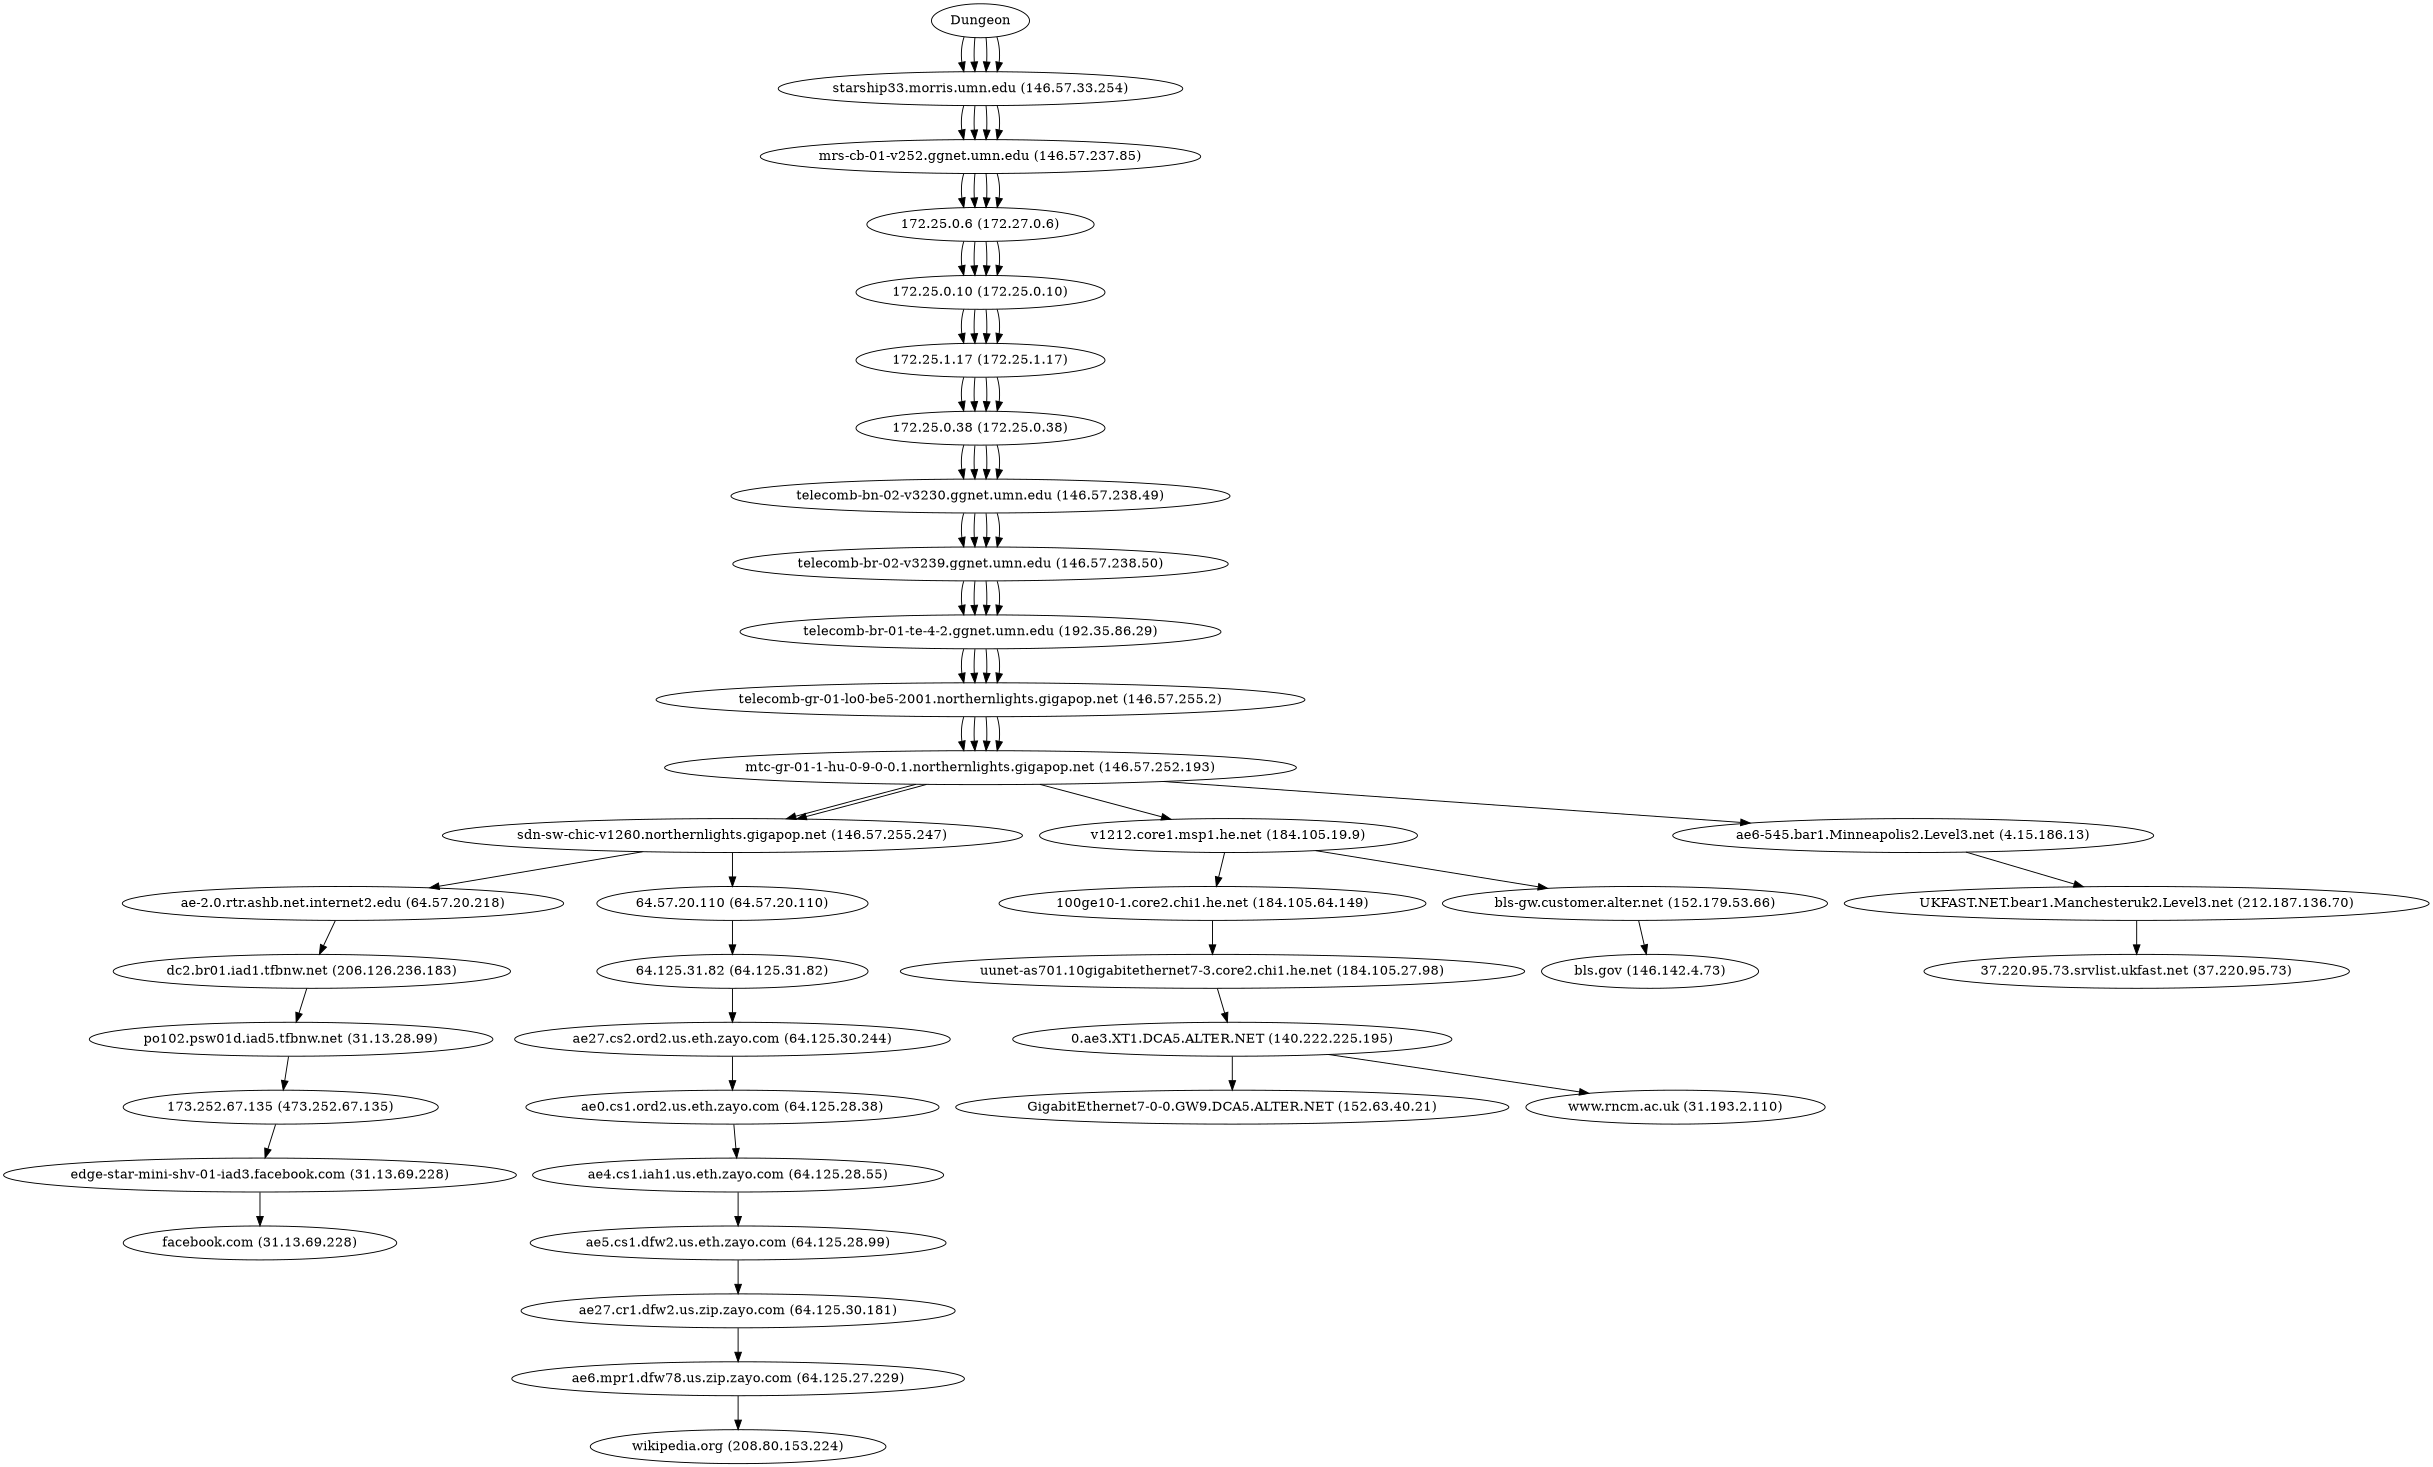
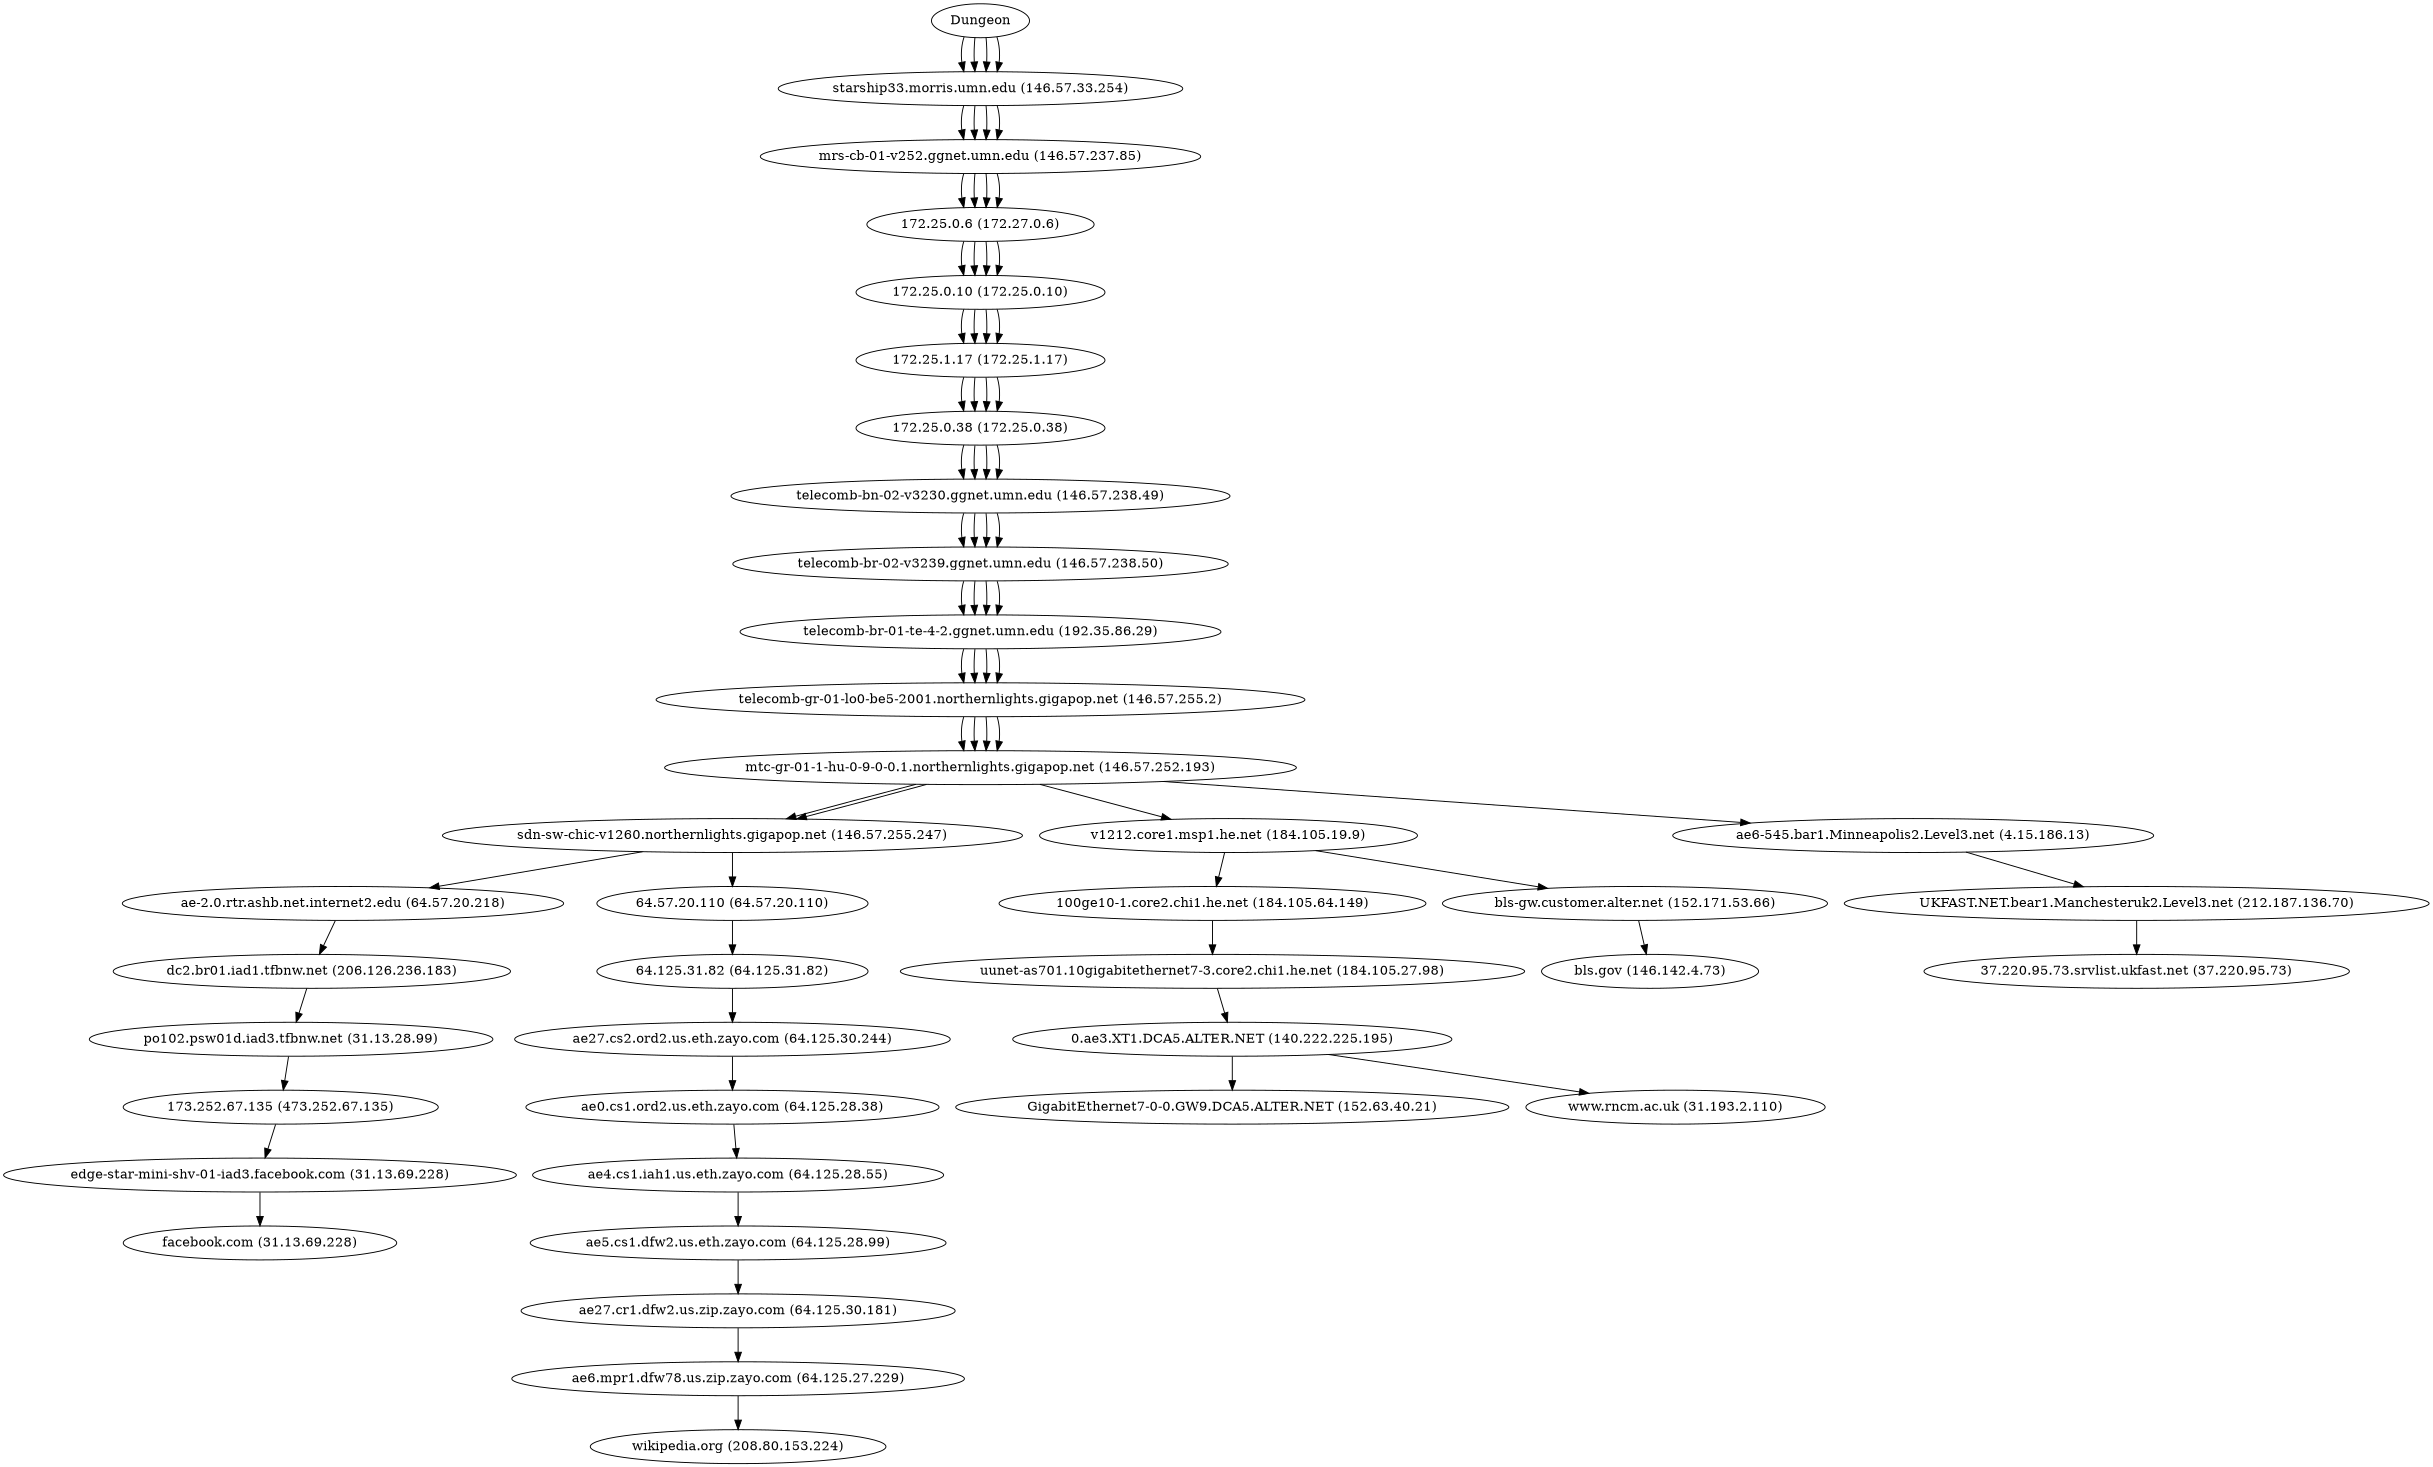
  digraph {
    Dungeon
    "starship33.morris.umn.edu (146.57.33.254)"
    "mrs-cb-01-v252.ggnet.umn.edu (146.57.237.85)"
    n4 [label="172.25.0.6 (172.27.0.6)"]
    "172.25.0.10 (172.25.0.10)"
    "172.25.1.17 (172.25.1.17)"
    "172.25.0.38 (172.25.0.38)"
    "telecomb-bn-02-v3230.ggnet.umn.edu (146.57.238.49)"
    "telecomb-br-02-v3239.ggnet.umn.edu (146.57.238.50)"
    "telecomb-br-01-te-4-2.ggnet.umn.edu (192.35.86.29)"
    "telecomb-gr-01-lo0-be5-2001.northernlights.gigapop.net (146.57.255.2)"
    "mtc-gr-01-1-hu-0-9-0-0.1.northernlights.gigapop.net (146.57.252.193)"
    "sdn-sw-chic-v1260.northernlights.gigapop.net (146.57.255.247)"
    "v1212.core1.msp1.he.net (184.105.19.9)"
    "ae6-545.bar1.Minneapolis2.Level3.net (4.15.186.13)"
    "ae-2.0.rtr.ashb.net.internet2.edu (64.57.20.218)"
    "64.57.20.110 (64.57.20.110)"
    "100ge10-1.core2.chi1.he.net (184.105.64.149)"
-   "bls-gw.customer.alter.net (152.179.53.66)"
+   "bls-gw.customer.alter.net (152.179.53.66)" [label="bls-gw.customer.alter.net (152.171.53.66)"]
    "UKFAST.NET.bear1.Manchesteruk2.Level3.net (212.187.136.70)"
    "dc2.br01.iad1.tfbnw.net (206.126.236.183)"
    "64.125.31.82 (64.125.31.82)"
-   "po102.psw01d.iad3.tfbnw.net (31.13.28.99)" [label="po102.psw01d.iad5.tfbnw.net (31.13.28.99)"]
+   "po102.psw01d.iad3.tfbnw.net (31.13.28.99)"
    n24 [label="173.252.67.135 (473.252.67.135)"]
    "edge-star-mini-shv-01-iad3.facebook.com (31.13.69.228)"
    "facebook.com (31.13.69.228)"
    "uunet-as701.10gigabitethernet7-3.core2.chi1.he.net (184.105.27.98)"
    "0.ae3.XT1.DCA5.ALTER.NET (140.222.225.195)"
    "GigabitEthernet7-0-0.GW9.DCA5.ALTER.NET (152.63.40.21)"
    "www.rncm.ac.uk (31.193.2.110)"
    "bls.gov (146.142.4.73)"
    "ae27.cs2.ord2.us.eth.zayo.com (64.125.30.244)"
    "ae0.cs1.ord2.us.eth.zayo.com (64.125.28.38)"
    "ae4.cs1.iah1.us.eth.zayo.com (64.125.28.55)"
    "ae5.cs1.dfw2.us.eth.zayo.com (64.125.28.99)"
    "ae27.cr1.dfw2.us.zip.zayo.com (64.125.30.181)"
    "ae6.mpr1.dfw78.us.zip.zayo.com (64.125.27.229)"
    "wikipedia.org (208.80.153.224)"
    "37.220.95.73.srvlist.ukfast.net (37.220.95.73)"
    Dungeon -> "starship33.morris.umn.edu (146.57.33.254)"
    Dungeon -> "starship33.morris.umn.edu (146.57.33.254)"
    Dungeon -> "starship33.morris.umn.edu (146.57.33.254)"
    Dungeon -> "starship33.morris.umn.edu (146.57.33.254)"
    "starship33.morris.umn.edu (146.57.33.254)" -> "mrs-cb-01-v252.ggnet.umn.edu (146.57.237.85)"
    "starship33.morris.umn.edu (146.57.33.254)" -> "mrs-cb-01-v252.ggnet.umn.edu (146.57.237.85)"
    "starship33.morris.umn.edu (146.57.33.254)" -> "mrs-cb-01-v252.ggnet.umn.edu (146.57.237.85)"
    "starship33.morris.umn.edu (146.57.33.254)" -> "mrs-cb-01-v252.ggnet.umn.edu (146.57.237.85)"
    "mrs-cb-01-v252.ggnet.umn.edu (146.57.237.85)" -> n4
    "mrs-cb-01-v252.ggnet.umn.edu (146.57.237.85)" -> n4
    "mrs-cb-01-v252.ggnet.umn.edu (146.57.237.85)" -> n4
    "mrs-cb-01-v252.ggnet.umn.edu (146.57.237.85)" -> n4
    n4 -> "172.25.0.10 (172.25.0.10)"
    n4 -> "172.25.0.10 (172.25.0.10)"
    n4 -> "172.25.0.10 (172.25.0.10)"
    n4 -> "172.25.0.10 (172.25.0.10)"
    "172.25.0.10 (172.25.0.10)" -> "172.25.1.17 (172.25.1.17)"
    "172.25.0.10 (172.25.0.10)" -> "172.25.1.17 (172.25.1.17)"
    "172.25.0.10 (172.25.0.10)" -> "172.25.1.17 (172.25.1.17)"
    "172.25.0.10 (172.25.0.10)" -> "172.25.1.17 (172.25.1.17)"
    "172.25.1.17 (172.25.1.17)" -> "172.25.0.38 (172.25.0.38)"
    "172.25.1.17 (172.25.1.17)" -> "172.25.0.38 (172.25.0.38)"
    "172.25.1.17 (172.25.1.17)" -> "172.25.0.38 (172.25.0.38)"
    "172.25.1.17 (172.25.1.17)" -> "172.25.0.38 (172.25.0.38)"
    "172.25.0.38 (172.25.0.38)" -> "telecomb-bn-02-v3230.ggnet.umn.edu (146.57.238.49)"
    "172.25.0.38 (172.25.0.38)" -> "telecomb-bn-02-v3230.ggnet.umn.edu (146.57.238.49)"
    "172.25.0.38 (172.25.0.38)" -> "telecomb-bn-02-v3230.ggnet.umn.edu (146.57.238.49)"
    "172.25.0.38 (172.25.0.38)" -> "telecomb-bn-02-v3230.ggnet.umn.edu (146.57.238.49)"
    "telecomb-bn-02-v3230.ggnet.umn.edu (146.57.238.49)" -> "telecomb-br-02-v3239.ggnet.umn.edu (146.57.238.50)"
    "telecomb-bn-02-v3230.ggnet.umn.edu (146.57.238.49)" -> "telecomb-br-02-v3239.ggnet.umn.edu (146.57.238.50)"
    "telecomb-bn-02-v3230.ggnet.umn.edu (146.57.238.49)" -> "telecomb-br-02-v3239.ggnet.umn.edu (146.57.238.50)"
    "telecomb-bn-02-v3230.ggnet.umn.edu (146.57.238.49)" -> "telecomb-br-02-v3239.ggnet.umn.edu (146.57.238.50)"
    "telecomb-br-02-v3239.ggnet.umn.edu (146.57.238.50)" -> "telecomb-br-01-te-4-2.ggnet.umn.edu (192.35.86.29)"
    "telecomb-br-02-v3239.ggnet.umn.edu (146.57.238.50)" -> "telecomb-br-01-te-4-2.ggnet.umn.edu (192.35.86.29)"
    "telecomb-br-02-v3239.ggnet.umn.edu (146.57.238.50)" -> "telecomb-br-01-te-4-2.ggnet.umn.edu (192.35.86.29)"
    "telecomb-br-02-v3239.ggnet.umn.edu (146.57.238.50)" -> "telecomb-br-01-te-4-2.ggnet.umn.edu (192.35.86.29)"
    "telecomb-br-01-te-4-2.ggnet.umn.edu (192.35.86.29)" -> "telecomb-gr-01-lo0-be5-2001.northernlights.gigapop.net (146.57.255.2)"
    "telecomb-br-01-te-4-2.ggnet.umn.edu (192.35.86.29)" -> "telecomb-gr-01-lo0-be5-2001.northernlights.gigapop.net (146.57.255.2)"
    "telecomb-br-01-te-4-2.ggnet.umn.edu (192.35.86.29)" -> "telecomb-gr-01-lo0-be5-2001.northernlights.gigapop.net (146.57.255.2)"
    "telecomb-br-01-te-4-2.ggnet.umn.edu (192.35.86.29)" -> "telecomb-gr-01-lo0-be5-2001.northernlights.gigapop.net (146.57.255.2)"
    "telecomb-gr-01-lo0-be5-2001.northernlights.gigapop.net (146.57.255.2)" -> "mtc-gr-01-1-hu-0-9-0-0.1.northernlights.gigapop.net (146.57.252.193)"
    "telecomb-gr-01-lo0-be5-2001.northernlights.gigapop.net (146.57.255.2)" -> "mtc-gr-01-1-hu-0-9-0-0.1.northernlights.gigapop.net (146.57.252.193)"
    "telecomb-gr-01-lo0-be5-2001.northernlights.gigapop.net (146.57.255.2)" -> "mtc-gr-01-1-hu-0-9-0-0.1.northernlights.gigapop.net (146.57.252.193)"
    "telecomb-gr-01-lo0-be5-2001.northernlights.gigapop.net (146.57.255.2)" -> "mtc-gr-01-1-hu-0-9-0-0.1.northernlights.gigapop.net (146.57.252.193)"
    "mtc-gr-01-1-hu-0-9-0-0.1.northernlights.gigapop.net (146.57.252.193)" -> "sdn-sw-chic-v1260.northernlights.gigapop.net (146.57.255.247)"
    "mtc-gr-01-1-hu-0-9-0-0.1.northernlights.gigapop.net (146.57.252.193)" -> "sdn-sw-chic-v1260.northernlights.gigapop.net (146.57.255.247)"
    "mtc-gr-01-1-hu-0-9-0-0.1.northernlights.gigapop.net (146.57.252.193)" -> "v1212.core1.msp1.he.net (184.105.19.9)"
    "mtc-gr-01-1-hu-0-9-0-0.1.northernlights.gigapop.net (146.57.252.193)" -> "ae6-545.bar1.Minneapolis2.Level3.net (4.15.186.13)"
    "sdn-sw-chic-v1260.northernlights.gigapop.net (146.57.255.247)" -> "ae-2.0.rtr.ashb.net.internet2.edu (64.57.20.218)"
    "sdn-sw-chic-v1260.northernlights.gigapop.net (146.57.255.247)" -> "64.57.20.110 (64.57.20.110)"
    "v1212.core1.msp1.he.net (184.105.19.9)" -> "100ge10-1.core2.chi1.he.net (184.105.64.149)"
    "v1212.core1.msp1.he.net (184.105.19.9)" -> "bls-gw.customer.alter.net (152.179.53.66)"
    "ae6-545.bar1.Minneapolis2.Level3.net (4.15.186.13)" -> "UKFAST.NET.bear1.Manchesteruk2.Level3.net (212.187.136.70)"
    "ae-2.0.rtr.ashb.net.internet2.edu (64.57.20.218)" -> "dc2.br01.iad1.tfbnw.net (206.126.236.183)"
    "64.57.20.110 (64.57.20.110)" -> "64.125.31.82 (64.125.31.82)"
    "100ge10-1.core2.chi1.he.net (184.105.64.149)" -> "uunet-as701.10gigabitethernet7-3.core2.chi1.he.net (184.105.27.98)"
    "bls-gw.customer.alter.net (152.179.53.66)" -> "bls.gov (146.142.4.73)"
    "UKFAST.NET.bear1.Manchesteruk2.Level3.net (212.187.136.70)" -> "37.220.95.73.srvlist.ukfast.net (37.220.95.73)"
    "dc2.br01.iad1.tfbnw.net (206.126.236.183)" -> "po102.psw01d.iad3.tfbnw.net (31.13.28.99)"
    "64.125.31.82 (64.125.31.82)" -> "ae27.cs2.ord2.us.eth.zayo.com (64.125.30.244)"
    "po102.psw01d.iad3.tfbnw.net (31.13.28.99)" -> n24
    n24 -> "edge-star-mini-shv-01-iad3.facebook.com (31.13.69.228)"
    "edge-star-mini-shv-01-iad3.facebook.com (31.13.69.228)" -> "facebook.com (31.13.69.228)"
    "uunet-as701.10gigabitethernet7-3.core2.chi1.he.net (184.105.27.98)" -> "0.ae3.XT1.DCA5.ALTER.NET (140.222.225.195)"
    "0.ae3.XT1.DCA5.ALTER.NET (140.222.225.195)" -> "GigabitEthernet7-0-0.GW9.DCA5.ALTER.NET (152.63.40.21)"
    "0.ae3.XT1.DCA5.ALTER.NET (140.222.225.195)" -> "www.rncm.ac.uk (31.193.2.110)"
    "ae27.cs2.ord2.us.eth.zayo.com (64.125.30.244)" -> "ae0.cs1.ord2.us.eth.zayo.com (64.125.28.38)"
    "ae0.cs1.ord2.us.eth.zayo.com (64.125.28.38)" -> "ae4.cs1.iah1.us.eth.zayo.com (64.125.28.55)"
    "ae4.cs1.iah1.us.eth.zayo.com (64.125.28.55)" -> "ae5.cs1.dfw2.us.eth.zayo.com (64.125.28.99)"
    "ae5.cs1.dfw2.us.eth.zayo.com (64.125.28.99)" -> "ae27.cr1.dfw2.us.zip.zayo.com (64.125.30.181)"
    "ae27.cr1.dfw2.us.zip.zayo.com (64.125.30.181)" -> "ae6.mpr1.dfw78.us.zip.zayo.com (64.125.27.229)"
    "ae6.mpr1.dfw78.us.zip.zayo.com (64.125.27.229)" -> "wikipedia.org (208.80.153.224)"
  }
